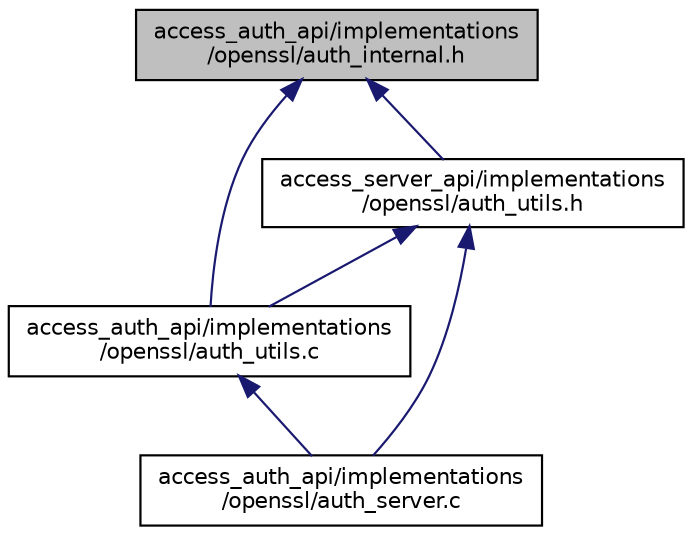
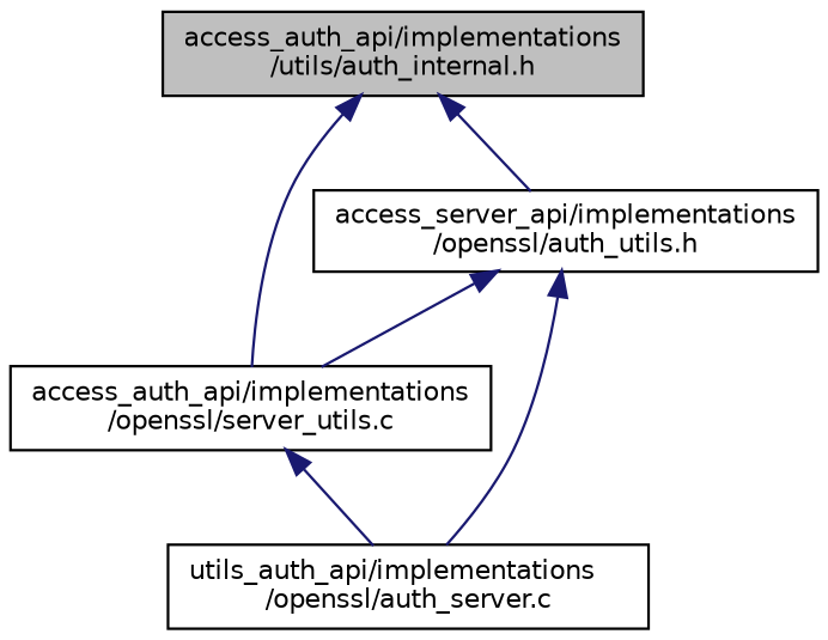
  digraph {
    node [color=black fillcolor=white fontname=Helvetica fontsize=10 shape=record style=filled]
    edge [color=midnightblue dir=back fontname=Helvetica fontsize=10 labelfontname=Helvetica labelfontsize=10 style=solid]
-   n1 [fillcolor=grey75 fontcolor=black height=0.2 label="access_auth_api/implementations\l/openssl/auth_internal.h" width=0.4]
+   n1 [fillcolor=grey75 fontcolor=black height=0.2 label="access_auth_api/implementations\l/utils/auth_internal.h" width=0.4]
    n2 [height=0.2 label="access_server_api/implementations\l/openssl/auth_utils.h" width=0.4]
-   n3 [height=0.2 label="access_auth_api/implementations\l/openssl/auth_utils.c" width=0.4]
-   n4 [height=0.2 label="access_auth_api/implementations\l/openssl/auth_server.c" width=0.4]
+   n3 [height=0.2 label="access_auth_api/implementations\l/openssl/server_utils.c" width=0.4]
+   n4 [height=0.2 label="utils_auth_api/implementations\l/openssl/auth_server.c" width=0.4]
    n1 -> n2
    n1 -> n3
    n2 -> n3
    n2 -> n4
    n3 -> n4
  }
